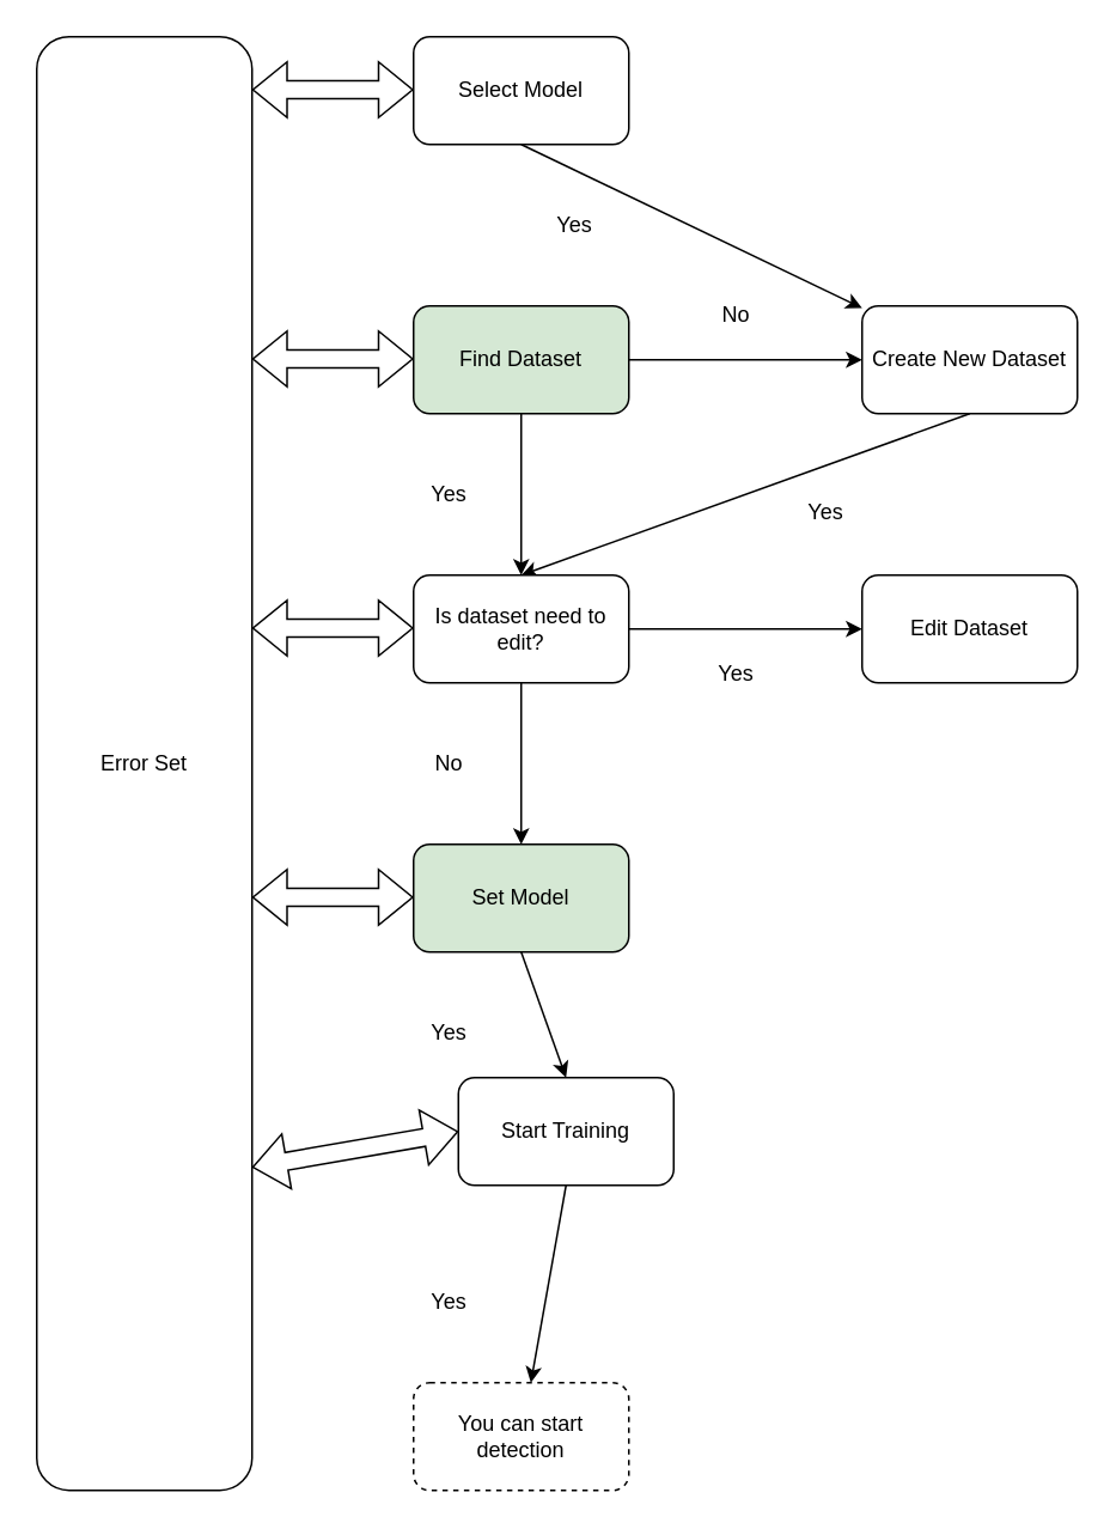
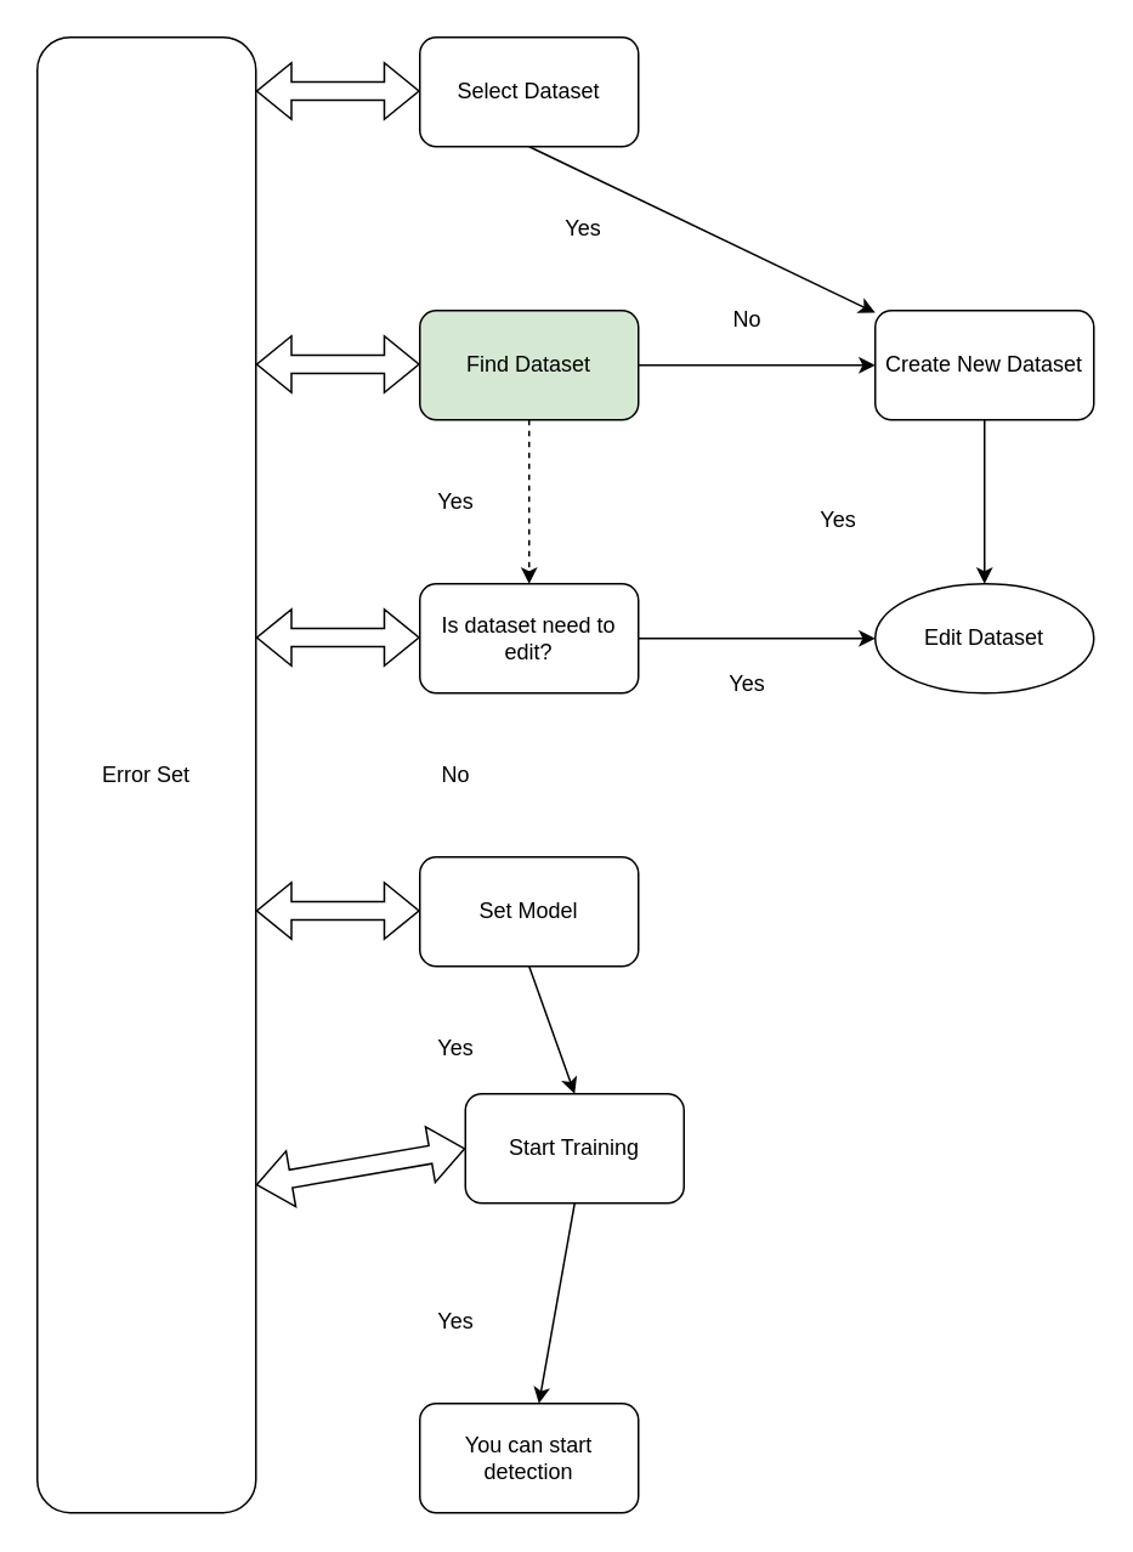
  <mxCell id="0" />
  <mxCell id="1" parent="0" />
  <mxCell id="2" value="Find Dataset" style="rounded=1;whiteSpace=wrap;html=1;fillColor=#d5e8d4;" vertex="1" parent="1"><mxGeometry x="230" y="170" width="120" height="60" as="geometry" /></mxCell>
- <mxCell id="3" value="" style="endArrow=classic;html=1;rounded=0;exitX=0.5;exitY=1;exitDx=0;exitDy=0;" edge="1" parent="1" source="2" target="7"><mxGeometry width="50" height="50" relative="1" as="geometry"><mxPoint x="440" y="430" as="sourcePoint" /><mxPoint x="420" y="320" as="targetPoint" /></mxGeometry></mxCell>
+ <mxCell id="3" value="" style="endArrow=classic;html=1;rounded=0;exitX=0.5;exitY=1;exitDx=0;exitDy=0;dashed=1;" edge="1" parent="1" source="2" target="7"><mxGeometry width="50" height="50" relative="1" as="geometry"><mxPoint x="440" y="430" as="sourcePoint" /><mxPoint x="420" y="320" as="targetPoint" /></mxGeometry></mxCell>
  <mxCell id="4" value="" style="endArrow=classic;html=1;rounded=0;exitX=1;exitY=0.5;exitDx=0;exitDy=0;" edge="1" parent="1" source="2"><mxGeometry width="50" height="50" relative="1" as="geometry"><mxPoint x="440" y="430" as="sourcePoint" /><mxPoint x="480" y="200" as="targetPoint" /></mxGeometry></mxCell>
  <mxCell id="5" value="Create New Dataset" style="rounded=1;whiteSpace=wrap;html=1;" vertex="1" parent="1"><mxGeometry x="480" y="170" width="120" height="60" as="geometry" /></mxCell>
- <mxCell id="6" value="" style="endArrow=classic;html=1;rounded=0;exitX=0.5;exitY=1;exitDx=0;exitDy=0;entryX=0.5;entryY=0;entryDx=0;entryDy=0;" edge="1" parent="1" source="5" target="7"><mxGeometry width="50" height="50" relative="1" as="geometry"><mxPoint x="440" y="430" as="sourcePoint" /><mxPoint x="420" y="320" as="targetPoint" /></mxGeometry></mxCell>
+ <mxCell id="6" value="" style="endArrow=classic;html=1;rounded=0;exitX=0.5;exitY=1;exitDx=0;exitDy=0;" edge="1" parent="1" source="5" target="10"><mxGeometry width="50" height="50" relative="1" as="geometry"><mxPoint x="440" y="430" as="sourcePoint" /><mxPoint x="420" y="320" as="targetPoint" /></mxGeometry></mxCell>
  <mxCell id="7" value="Is dataset need to edit?" style="rounded=1;whiteSpace=wrap;html=1;" vertex="1" parent="1"><mxGeometry x="230" y="320" width="120" height="60" as="geometry" /></mxCell>
- <mxCell id="8" value="Select Model" style="rounded=1;whiteSpace=wrap;html=1;" vertex="1" parent="1"><mxGeometry x="230" y="20" width="120" height="60" as="geometry" /></mxCell>
+ <mxCell id="8" value="Select Dataset" style="rounded=1;whiteSpace=wrap;html=1;" vertex="1" parent="1"><mxGeometry x="230" y="20" width="120" height="60" as="geometry" /></mxCell>
  <mxCell id="9" value="" style="endArrow=classic;html=1;rounded=0;exitX=0.5;exitY=1;exitDx=0;exitDy=0;" edge="1" parent="1" source="8" target="5"><mxGeometry width="50" height="50" relative="1" as="geometry"><mxPoint x="440" y="230" as="sourcePoint" /><mxPoint x="490" y="180" as="targetPoint" /></mxGeometry></mxCell>
- <mxCell id="10" value="Edit Dataset" style="rounded=1;whiteSpace=wrap;html=1;" vertex="1" parent="1"><mxGeometry x="480" y="320" width="120" height="60" as="geometry" /></mxCell>
+ <mxCell id="10" value="Edit Dataset" style="ellipse;whiteSpace=wrap;html=1;" vertex="1" parent="1"><mxGeometry x="480" y="320" width="120" height="60" as="geometry" /></mxCell>
  <mxCell id="11" value="" style="endArrow=classic;html=1;rounded=0;exitX=1;exitY=0.5;exitDx=0;exitDy=0;entryX=0;entryY=0.5;entryDx=0;entryDy=0;" edge="1" parent="1" source="7" target="10"><mxGeometry width="50" height="50" relative="1" as="geometry"><mxPoint x="440" y="320" as="sourcePoint" /><mxPoint x="490" y="270" as="targetPoint" /></mxGeometry></mxCell>
- <mxCell id="12" value="Set Model" style="rounded=1;whiteSpace=wrap;html=1;fillColor=#d5e8d4;" vertex="1" parent="1"><mxGeometry x="230" y="470" width="120" height="60" as="geometry" /></mxCell>
- <mxCell id="13" value="" style="endArrow=classic;html=1;rounded=0;exitX=0.5;exitY=1;exitDx=0;exitDy=0;entryX=0.5;entryY=0;entryDx=0;entryDy=0;" edge="1" parent="1" source="7" target="12"><mxGeometry width="50" height="50" relative="1" as="geometry"><mxPoint x="440" y="420" as="sourcePoint" /><mxPoint x="490" y="370" as="targetPoint" /></mxGeometry></mxCell>
+ <mxCell id="12" value="Set Model" style="rounded=1;whiteSpace=wrap;html=1;" vertex="1" parent="1"><mxGeometry x="230" y="470" width="120" height="60" as="geometry" /></mxCell>
  <mxCell id="14" value="Start Training" style="rounded=1;whiteSpace=wrap;html=1;" vertex="1" parent="1"><mxGeometry x="255" y="600" width="120" height="60" as="geometry" /></mxCell>
  <mxCell id="15" value="" style="endArrow=classic;html=1;rounded=0;exitX=0.5;exitY=1;exitDx=0;exitDy=0;entryX=0.5;entryY=0;entryDx=0;entryDy=0;" edge="1" parent="1" source="12" target="14"><mxGeometry width="50" height="50" relative="1" as="geometry"><mxPoint x="440" y="520" as="sourcePoint" /><mxPoint x="490" y="470" as="targetPoint" /></mxGeometry></mxCell>
  <mxCell id="16" value="Error Set" style="rounded=1;whiteSpace=wrap;html=1;" vertex="1" parent="1"><mxGeometry x="20" y="20" width="120" height="810" as="geometry" /></mxCell>
  <mxCell id="17" value="" style="shape=flexArrow;endArrow=classic;startArrow=classic;html=1;rounded=0;entryX=0;entryY=0.5;entryDx=0;entryDy=0;" edge="1" parent="1" target="14"><mxGeometry width="100" height="100" relative="1" as="geometry"><mxPoint x="140" y="650" as="sourcePoint" /><mxPoint x="240" y="550" as="targetPoint" /></mxGeometry></mxCell>
  <mxCell id="18" value="" style="shape=flexArrow;endArrow=classic;startArrow=classic;html=1;rounded=0;entryX=0;entryY=0.5;entryDx=0;entryDy=0;" edge="1" parent="1"><mxGeometry width="100" height="100" relative="1" as="geometry"><mxPoint x="140" y="499.5" as="sourcePoint" /><mxPoint x="230" y="499.5" as="targetPoint" /></mxGeometry></mxCell>
  <mxCell id="19" value="" style="shape=flexArrow;endArrow=classic;startArrow=classic;html=1;rounded=0;entryX=0;entryY=0.5;entryDx=0;entryDy=0;" edge="1" parent="1"><mxGeometry width="100" height="100" relative="1" as="geometry"><mxPoint x="140" y="349.5" as="sourcePoint" /><mxPoint x="230" y="349.5" as="targetPoint" /></mxGeometry></mxCell>
  <mxCell id="20" value="" style="shape=flexArrow;endArrow=classic;startArrow=classic;html=1;rounded=0;entryX=0;entryY=0.5;entryDx=0;entryDy=0;" edge="1" parent="1"><mxGeometry width="100" height="100" relative="1" as="geometry"><mxPoint x="140" y="199.5" as="sourcePoint" /><mxPoint x="230" y="199.5" as="targetPoint" /></mxGeometry></mxCell>
  <mxCell id="21" value="" style="shape=flexArrow;endArrow=classic;startArrow=classic;html=1;rounded=0;entryX=0;entryY=0.5;entryDx=0;entryDy=0;" edge="1" parent="1"><mxGeometry width="100" height="100" relative="1" as="geometry"><mxPoint x="140" y="49.5" as="sourcePoint" /><mxPoint x="230" y="49.5" as="targetPoint" /></mxGeometry></mxCell>
  <mxCell id="22" value="" style="endArrow=classic;html=1;rounded=0;exitX=0.5;exitY=1;exitDx=0;exitDy=0;" edge="1" parent="1" source="14" target="23"><mxGeometry width="50" height="50" relative="1" as="geometry"><mxPoint x="440" y="810" as="sourcePoint" /><mxPoint x="490" y="760" as="targetPoint" /></mxGeometry></mxCell>
- <mxCell id="23" value="You can start detection" style="rounded=1;whiteSpace=wrap;html=1;dashed=1;" vertex="1" parent="1"><mxGeometry x="230" y="770" width="120" height="60" as="geometry" /></mxCell>
+ <mxCell id="23" value="You can start detection" style="rounded=1;whiteSpace=wrap;html=1;" vertex="1" parent="1"><mxGeometry x="230" y="770" width="120" height="60" as="geometry" /></mxCell>
  <mxCell id="24" value="Yes" style="text;html=1;strokeColor=none;fillColor=none;align=center;verticalAlign=middle;whiteSpace=wrap;rounded=0;" vertex="1" parent="1"><mxGeometry x="290" y="110" width="60" height="30" as="geometry" /></mxCell>
  <mxCell id="25" value="No" style="text;html=1;strokeColor=none;fillColor=none;align=center;verticalAlign=middle;whiteSpace=wrap;rounded=0;" vertex="1" parent="1"><mxGeometry x="380" y="160" width="60" height="30" as="geometry" /></mxCell>
  <mxCell id="26" value="Yes" style="text;html=1;strokeColor=none;fillColor=none;align=center;verticalAlign=middle;whiteSpace=wrap;rounded=0;" vertex="1" parent="1"><mxGeometry x="430" y="270" width="60" height="30" as="geometry" /></mxCell>
  <mxCell id="27" value="Yes" style="text;html=1;strokeColor=none;fillColor=none;align=center;verticalAlign=middle;whiteSpace=wrap;rounded=0;" vertex="1" parent="1"><mxGeometry x="380" y="360" width="60" height="30" as="geometry" /></mxCell>
  <mxCell id="28" value="No" style="text;html=1;strokeColor=none;fillColor=none;align=center;verticalAlign=middle;whiteSpace=wrap;rounded=0;" vertex="1" parent="1"><mxGeometry x="220" y="410" width="60" height="30" as="geometry" /></mxCell>
  <mxCell id="29" value="Yes" style="text;html=1;strokeColor=none;fillColor=none;align=center;verticalAlign=middle;whiteSpace=wrap;rounded=0;" vertex="1" parent="1"><mxGeometry x="220" y="260" width="60" height="30" as="geometry" /></mxCell>
  <mxCell id="30" value="Yes" style="text;html=1;strokeColor=none;fillColor=none;align=center;verticalAlign=middle;whiteSpace=wrap;rounded=0;" vertex="1" parent="1"><mxGeometry x="220" y="560" width="60" height="30" as="geometry" /></mxCell>
  <mxCell id="31" value="Yes" style="text;html=1;strokeColor=none;fillColor=none;align=center;verticalAlign=middle;whiteSpace=wrap;rounded=0;" vertex="1" parent="1"><mxGeometry x="220" y="710" width="60" height="30" as="geometry" /></mxCell>
